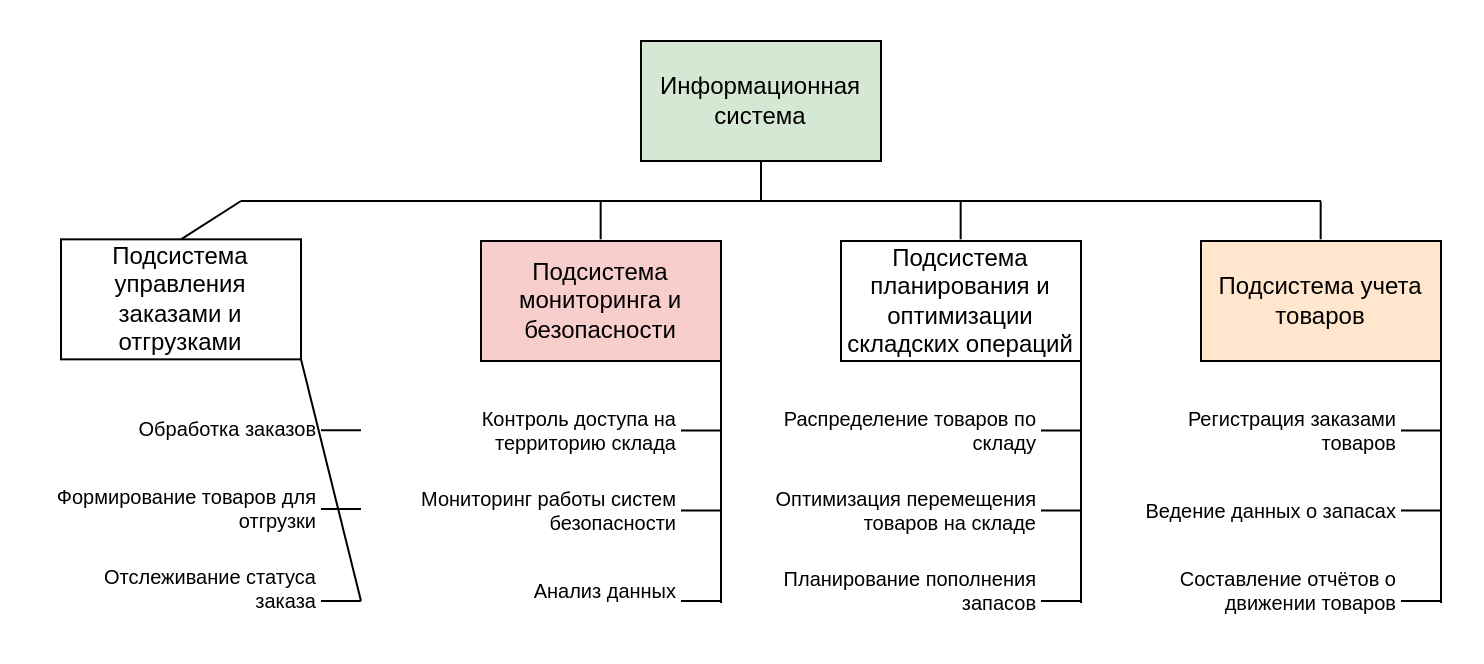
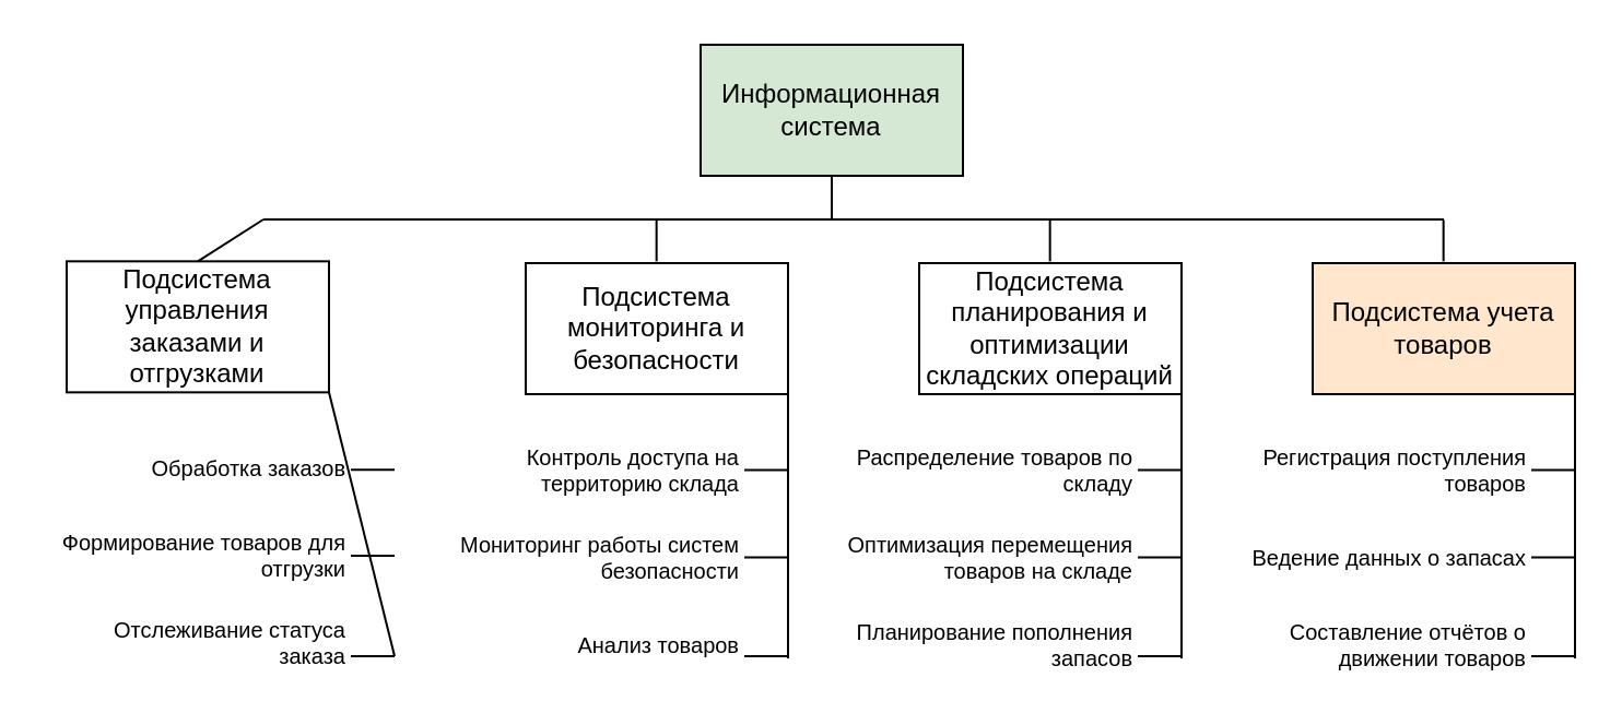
  <mxCell id="0" />
  <mxCell id="1" parent="0" />
  <mxCell id="2" value="Информационная система" style="rounded=0;whiteSpace=wrap;html=1;fillColor=#d5e8d4;" vertex="1" parent="1"><mxGeometry x="320" y="20" width="120" height="60" as="geometry" /></mxCell>
  <mxCell id="3" value="Подсистема учета товаров" style="rounded=0;whiteSpace=wrap;html=1;fillColor=#ffe6cc;" vertex="1" parent="1"><mxGeometry x="600" y="120" width="120" height="60" as="geometry" /></mxCell>
  <mxCell id="4" value="Подсистема планирования и оптимизации складских операций" style="rounded=0;whiteSpace=wrap;html=1;" vertex="1" parent="1"><mxGeometry x="420" y="120" width="120" height="60" as="geometry" /></mxCell>
  <mxCell id="5" value="Подсистема управления заказами и отгрузками" style="rounded=0;whiteSpace=wrap;html=1;" vertex="1" parent="1"><mxGeometry x="30" y="119.17" width="120" height="60" as="geometry" /></mxCell>
- <mxCell id="6" value="Подсистема мониторинга и безопасности" style="rounded=0;whiteSpace=wrap;html=1;fillColor=#f8cecc;" vertex="1" parent="1"><mxGeometry x="240" y="120" width="120" height="60" as="geometry" /></mxCell>
+ <mxCell id="6" value="Подсистема мониторинга и безопасности" style="rounded=0;whiteSpace=wrap;html=1;" vertex="1" parent="1"><mxGeometry x="240" y="120" width="120" height="60" as="geometry" /></mxCell>
  <mxCell id="7" value="Обработка заказов" style="text;strokeColor=none;fillColor=none;align=right;verticalAlign=middle;rounded=0;whiteSpace=wrap;html=1;fontSize=10;" vertex="1" parent="1"><mxGeometry x="20" y="199.17" width="140" height="30" as="geometry" /></mxCell>
  <mxCell id="8" value="Формирование товаров для отгрузки" style="text;strokeColor=none;fillColor=none;align=right;verticalAlign=middle;rounded=0;whiteSpace=wrap;html=1;fontSize=10;" vertex="1" parent="1"><mxGeometry x="20" y="239.17" width="140" height="30" as="geometry" /></mxCell>
  <mxCell id="9" value="Отслеживание статуса заказа" style="text;strokeColor=none;fillColor=none;align=right;verticalAlign=middle;rounded=0;whiteSpace=wrap;html=1;fontSize=10;" vertex="1" parent="1"><mxGeometry x="20" y="279.17" width="140" height="30" as="geometry" /></mxCell>
  <mxCell id="10" value="" style="edgeStyle=orthogonalEdgeStyle;rounded=0;orthogonalLoop=1;jettySize=auto;exitX=0.5;exitY=1;exitDx=0;exitDy=0;align=right;html=1;fontSize=10;" edge="1" parent="1" source="9" target="9"><mxGeometry relative="1" as="geometry" /></mxCell>
  <mxCell id="11" value="Контроль доступа на территорию склада" style="text;strokeColor=none;fillColor=none;align=right;verticalAlign=middle;rounded=0;whiteSpace=wrap;html=1;fontSize=10;" vertex="1" parent="1"><mxGeometry x="200" y="200" width="140" height="30" as="geometry" /></mxCell>
  <mxCell id="12" value="Мониторинг работы систем безопасности" style="text;strokeColor=none;fillColor=none;align=right;verticalAlign=middle;rounded=0;whiteSpace=wrap;html=1;fontSize=10;" vertex="1" parent="1"><mxGeometry x="200" y="240" width="140" height="30" as="geometry" /></mxCell>
- <mxCell id="13" value="Анализ данных" style="text;strokeColor=none;fillColor=none;align=right;verticalAlign=middle;rounded=0;whiteSpace=wrap;html=1;fontSize=10;" vertex="1" parent="1"><mxGeometry x="200" y="280" width="140" height="30" as="geometry" /></mxCell>
+ <mxCell id="13" value="Анализ товаров" style="text;strokeColor=none;fillColor=none;align=right;verticalAlign=middle;rounded=0;whiteSpace=wrap;html=1;fontSize=10;" vertex="1" parent="1"><mxGeometry x="200" y="280" width="140" height="30" as="geometry" /></mxCell>
  <mxCell id="14" value="Распределение товаров по складу" style="text;strokeColor=none;fillColor=none;align=right;verticalAlign=middle;rounded=0;whiteSpace=wrap;html=1;fontSize=10;" vertex="1" parent="1"><mxGeometry x="380" y="200" width="140" height="30" as="geometry" /></mxCell>
  <mxCell id="15" value="&lt;font style=&quot;font-size: 10px;&quot;&gt;Оптимизация перемещения товаров на складе&lt;/font&gt;" style="text;strokeColor=none;fillColor=none;align=right;verticalAlign=middle;rounded=0;whiteSpace=wrap;html=1;fontSize=10;" vertex="1" parent="1"><mxGeometry x="380" y="240" width="140" height="30" as="geometry" /></mxCell>
  <mxCell id="16" value="Планирование пополнения запасов" style="text;strokeColor=none;fillColor=none;align=right;verticalAlign=middle;rounded=0;whiteSpace=wrap;html=1;fontSize=10;" vertex="1" parent="1"><mxGeometry x="380" y="280" width="140" height="30" as="geometry" /></mxCell>
- <mxCell id="17" value="Регистрация заказами товаров" style="text;strokeColor=none;fillColor=none;align=right;verticalAlign=middle;rounded=0;whiteSpace=wrap;html=1;fontSize=10;" vertex="1" parent="1"><mxGeometry x="560" y="200" width="140" height="30" as="geometry" /></mxCell>
+ <mxCell id="17" value="Регистрация поступления товаров" style="text;strokeColor=none;fillColor=none;align=right;verticalAlign=middle;rounded=0;whiteSpace=wrap;html=1;fontSize=10;" vertex="1" parent="1"><mxGeometry x="560" y="200" width="140" height="30" as="geometry" /></mxCell>
  <mxCell id="18" value="Ведение данных о запасах" style="text;strokeColor=none;fillColor=none;align=right;verticalAlign=middle;rounded=0;whiteSpace=wrap;html=1;fontSize=10;" vertex="1" parent="1"><mxGeometry x="560" y="240" width="140" height="30" as="geometry" /></mxCell>
  <mxCell id="19" value="Составление отчётов о движении товаров" style="text;strokeColor=none;fillColor=none;align=right;verticalAlign=middle;rounded=0;whiteSpace=wrap;html=1;fontSize=10;" vertex="1" parent="1"><mxGeometry x="560" y="280" width="140" height="30" as="geometry" /></mxCell>
  <mxCell id="20" value="" style="endArrow=none;html=1;rounded=0;entryX=1;entryY=1;entryDx=0;entryDy=0;" edge="1" parent="1" target="5"><mxGeometry width="50" height="50" relative="1" as="geometry"><mxPoint x="180" y="300" as="sourcePoint" /><mxPoint x="220" y="220" as="targetPoint" /></mxGeometry></mxCell>
  <mxCell id="21" value="" style="endArrow=none;html=1;rounded=0;entryX=1;entryY=1;entryDx=0;entryDy=0;" edge="1" parent="1"><mxGeometry width="50" height="50" relative="1" as="geometry"><mxPoint x="360" y="301" as="sourcePoint" /><mxPoint x="360" y="180" as="targetPoint" /></mxGeometry></mxCell>
  <mxCell id="22" value="" style="endArrow=none;html=1;rounded=0;entryX=1;entryY=1;entryDx=0;entryDy=0;" edge="1" parent="1"><mxGeometry width="50" height="50" relative="1" as="geometry"><mxPoint x="540" y="301" as="sourcePoint" /><mxPoint x="540" y="180" as="targetPoint" /></mxGeometry></mxCell>
  <mxCell id="23" value="" style="endArrow=none;html=1;rounded=0;entryX=1;entryY=1;entryDx=0;entryDy=0;" edge="1" parent="1"><mxGeometry width="50" height="50" relative="1" as="geometry"><mxPoint x="720" y="301" as="sourcePoint" /><mxPoint x="720" y="180" as="targetPoint" /></mxGeometry></mxCell>
  <mxCell id="24" value="" style="endArrow=none;html=1;rounded=0;" edge="1" parent="1"><mxGeometry width="50" height="50" relative="1" as="geometry"><mxPoint x="160" y="214.63" as="sourcePoint" /><mxPoint x="180" y="214.63" as="targetPoint" /></mxGeometry></mxCell>
  <mxCell id="25" value="" style="endArrow=none;html=1;rounded=0;" edge="1" parent="1"><mxGeometry width="50" height="50" relative="1" as="geometry"><mxPoint x="160" y="254.03" as="sourcePoint" /><mxPoint x="180" y="254.03" as="targetPoint" /></mxGeometry></mxCell>
  <mxCell id="26" value="" style="endArrow=none;html=1;rounded=0;" edge="1" parent="1"><mxGeometry width="50" height="50" relative="1" as="geometry"><mxPoint x="160" y="300" as="sourcePoint" /><mxPoint x="180" y="300" as="targetPoint" /></mxGeometry></mxCell>
  <mxCell id="27" value="" style="endArrow=none;html=1;rounded=0;" edge="1" parent="1"><mxGeometry width="50" height="50" relative="1" as="geometry"><mxPoint x="340" y="214.8" as="sourcePoint" /><mxPoint x="360" y="214.8" as="targetPoint" /></mxGeometry></mxCell>
  <mxCell id="28" value="" style="endArrow=none;html=1;rounded=0;" edge="1" parent="1"><mxGeometry width="50" height="50" relative="1" as="geometry"><mxPoint x="340" y="254.8" as="sourcePoint" /><mxPoint x="360" y="254.8" as="targetPoint" /></mxGeometry></mxCell>
  <mxCell id="29" value="" style="endArrow=none;html=1;rounded=0;" edge="1" parent="1"><mxGeometry width="50" height="50" relative="1" as="geometry"><mxPoint x="340" y="300" as="sourcePoint" /><mxPoint x="360" y="300" as="targetPoint" /></mxGeometry></mxCell>
  <mxCell id="30" value="" style="endArrow=none;html=1;rounded=0;" edge="1" parent="1"><mxGeometry width="50" height="50" relative="1" as="geometry"><mxPoint x="520" y="214.76" as="sourcePoint" /><mxPoint x="540" y="214.76" as="targetPoint" /></mxGeometry></mxCell>
  <mxCell id="31" value="" style="endArrow=none;html=1;rounded=0;" edge="1" parent="1"><mxGeometry width="50" height="50" relative="1" as="geometry"><mxPoint x="520" y="254.76" as="sourcePoint" /><mxPoint x="540" y="254.76" as="targetPoint" /></mxGeometry></mxCell>
  <mxCell id="32" value="" style="endArrow=none;html=1;rounded=0;" edge="1" parent="1"><mxGeometry width="50" height="50" relative="1" as="geometry"><mxPoint x="520" y="300" as="sourcePoint" /><mxPoint x="540" y="300" as="targetPoint" /></mxGeometry></mxCell>
  <mxCell id="33" value="" style="endArrow=none;html=1;rounded=0;" edge="1" parent="1"><mxGeometry width="50" height="50" relative="1" as="geometry"><mxPoint x="700" y="214.76" as="sourcePoint" /><mxPoint x="720" y="214.76" as="targetPoint" /></mxGeometry></mxCell>
  <mxCell id="34" value="" style="endArrow=none;html=1;rounded=0;" edge="1" parent="1"><mxGeometry width="50" height="50" relative="1" as="geometry"><mxPoint x="700" y="254.76" as="sourcePoint" /><mxPoint x="720" y="254.76" as="targetPoint" /></mxGeometry></mxCell>
  <mxCell id="35" value="" style="endArrow=none;html=1;rounded=0;" edge="1" parent="1"><mxGeometry width="50" height="50" relative="1" as="geometry"><mxPoint x="700" y="300" as="sourcePoint" /><mxPoint x="720" y="300" as="targetPoint" /></mxGeometry></mxCell>
  <mxCell id="36" value="" style="endArrow=none;html=1;rounded=0;exitX=0.5;exitY=0;exitDx=0;exitDy=0;" edge="1" parent="1" source="5"><mxGeometry width="50" height="50" relative="1" as="geometry"><mxPoint x="270" y="110" as="sourcePoint" /><mxPoint x="120" y="100" as="targetPoint" /></mxGeometry></mxCell>
  <mxCell id="37" value="" style="endArrow=none;html=1;rounded=0;exitX=0.5;exitY=0;exitDx=0;exitDy=0;" edge="1" parent="1"><mxGeometry width="50" height="50" relative="1" as="geometry"><mxPoint x="299.83" y="119.17" as="sourcePoint" /><mxPoint x="299.83" y="100.17" as="targetPoint" /></mxGeometry></mxCell>
  <mxCell id="38" value="" style="endArrow=none;html=1;rounded=0;exitX=0.5;exitY=0;exitDx=0;exitDy=0;" edge="1" parent="1"><mxGeometry width="50" height="50" relative="1" as="geometry"><mxPoint x="479.83" y="119.17" as="sourcePoint" /><mxPoint x="479.83" y="100.17" as="targetPoint" /></mxGeometry></mxCell>
  <mxCell id="39" value="" style="endArrow=none;html=1;rounded=0;exitX=0.5;exitY=0;exitDx=0;exitDy=0;" edge="1" parent="1"><mxGeometry width="50" height="50" relative="1" as="geometry"><mxPoint x="659.83" y="119.17" as="sourcePoint" /><mxPoint x="659.83" y="100.17" as="targetPoint" /></mxGeometry></mxCell>
  <mxCell id="40" value="" style="endArrow=none;html=1;rounded=0;" edge="1" parent="1"><mxGeometry width="50" height="50" relative="1" as="geometry"><mxPoint x="380" y="100" as="sourcePoint" /><mxPoint x="380" y="80" as="targetPoint" /></mxGeometry></mxCell>
  <mxCell id="41" value="" style="endArrow=none;html=1;rounded=0;" edge="1" parent="1"><mxGeometry width="50" height="50" relative="1" as="geometry"><mxPoint x="120" y="100" as="sourcePoint" /><mxPoint x="660" y="100" as="targetPoint" /></mxGeometry></mxCell>
